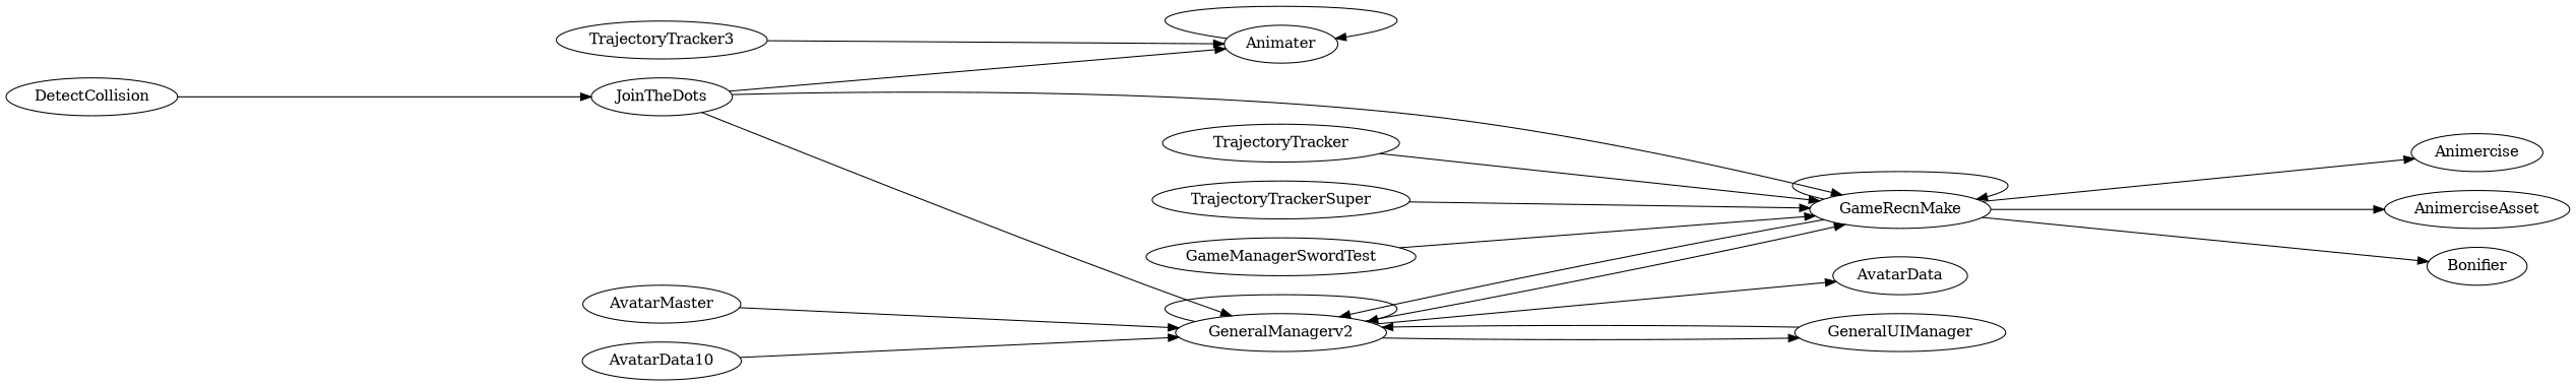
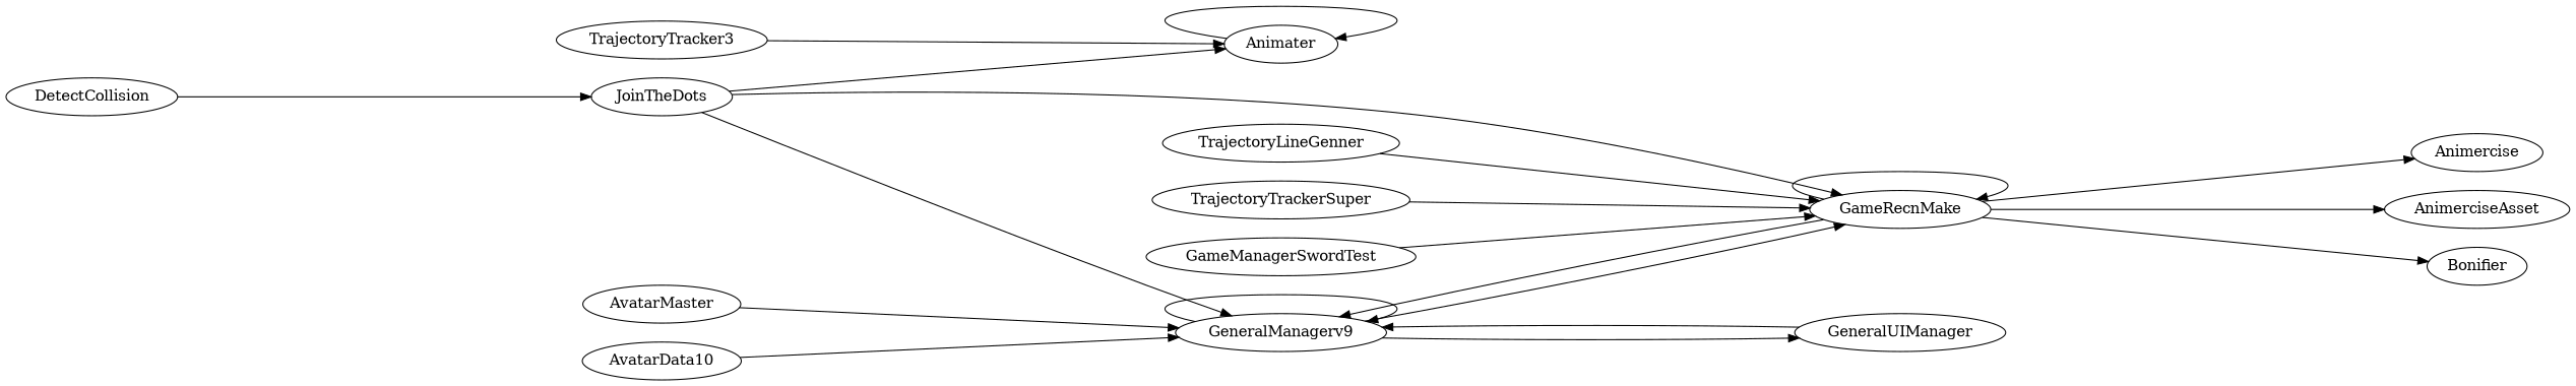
  digraph {
    fontname="DejaVu Serif"
    nodesep=0.25
    rankdir=LR
    ranksep=5.0
    node [fontname="DejaVu Serif"]
    edge [fontname="DejaVu Serif"]
    Animater
    DetectCollision
    JoinTheDots
-   GeneralManagerv2
+   GeneralManagerv2 [label=GeneralManagerv9]
    GameRecnMake
-   AvatarData
    GeneralUIManager
    Animercise
    AnimerciseAsset
    Bonifier
    AvatarMaster
-   TrajectoryLineGenner [label=TrajectoryTracker]
+   TrajectoryLineGenner
    n13 [label=TrajectoryTracker3]
    n14 [label=AvatarData10]
    TrajectoryTrackerSuper
    GameManagerSwordTest
    Animater -> Animater
    DetectCollision -> JoinTheDots
    JoinTheDots -> Animater
    JoinTheDots -> GeneralManagerv2
    JoinTheDots -> GameRecnMake
    GeneralManagerv2 -> GeneralManagerv2
    GeneralManagerv2 -> GameRecnMake
-   GeneralManagerv2 -> AvatarData
    GeneralManagerv2 -> GeneralUIManager
    GameRecnMake -> GeneralManagerv2
    GameRecnMake -> GameRecnMake
    GameRecnMake -> Animercise
    GameRecnMake -> AnimerciseAsset
    GameRecnMake -> Bonifier
    GeneralUIManager -> GeneralManagerv2
    AvatarMaster -> GeneralManagerv2
    TrajectoryLineGenner -> GameRecnMake
    n13 -> Animater
    n14 -> GeneralManagerv2
    TrajectoryTrackerSuper -> GameRecnMake
    GameManagerSwordTest -> GameRecnMake
  }
